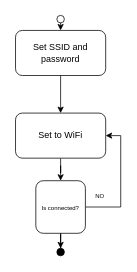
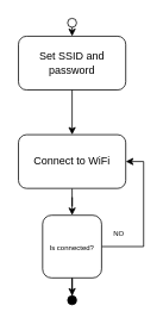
  <mxCell id="0" />
  <mxCell id="1" parent="0" />
  <mxCell id="2" value="Set SSID and password" style="rounded=1;whiteSpace=wrap;html=1;" vertex="1" parent="1"><mxGeometry x="20" y="40" width="120" height="60" as="geometry" /></mxCell>
  <mxCell id="3" value="" style="ellipse;whiteSpace=wrap;html=1;aspect=fixed;" vertex="1" parent="1"><mxGeometry x="75" y="20" width="10" height="10" as="geometry" /></mxCell>
  <mxCell id="4" value="" style="endArrow=classic;html=1;rounded=0;entryX=0.5;entryY=0;entryDx=0;entryDy=0;exitX=0.5;exitY=1;exitDx=0;exitDy=0;" edge="1" parent="1" source="3" target="2"><mxGeometry width="50" height="50" relative="1" as="geometry"><mxPoint x="-280" y="170" as="sourcePoint" /><mxPoint x="-230" y="120" as="targetPoint" /></mxGeometry></mxCell>
  <mxCell id="5" value="" style="endArrow=classic;html=1;rounded=0;exitX=0.5;exitY=1;exitDx=0;exitDy=0;entryX=0.5;entryY=0;entryDx=0;entryDy=0;" edge="1" parent="1" source="2"><mxGeometry width="50" height="50" relative="1" as="geometry"><mxPoint x="-40" y="200" as="sourcePoint" /><mxPoint x="80" y="150" as="targetPoint" /></mxGeometry></mxCell>
  <mxCell id="6" style="edgeStyle=orthogonalEdgeStyle;rounded=0;orthogonalLoop=1;jettySize=auto;html=1;entryX=0.5;entryY=0;entryDx=0;entryDy=0;" edge="1" parent="1" source="7" target="11"><mxGeometry relative="1" as="geometry" /></mxCell>
- <mxCell id="7" value="Set to WiFi" style="rounded=1;whiteSpace=wrap;html=1;" vertex="1" parent="1"><mxGeometry x="20" y="150" width="120" height="60" as="geometry" /></mxCell>
+ <mxCell id="7" value="Connect to WiFi" style="rounded=1;whiteSpace=wrap;html=1;" vertex="1" parent="1"><mxGeometry x="20" y="150" width="120" height="60" as="geometry" /></mxCell>
  <mxCell id="8" style="edgeStyle=orthogonalEdgeStyle;rounded=0;orthogonalLoop=1;jettySize=auto;html=1;entryX=1;entryY=0.5;entryDx=0;entryDy=0;fontSize=8;exitX=1;exitY=0.5;exitDx=0;exitDy=0;" edge="1" parent="1" source="11" target="7"><mxGeometry relative="1" as="geometry"><Array as="points"><mxPoint x="160" y="275" /><mxPoint x="160" y="180" /></Array></mxGeometry></mxCell>
  <mxCell id="9" value="&lt;div&gt;NO&lt;/div&gt;" style="edgeLabel;html=1;align=center;verticalAlign=middle;resizable=0;points=[];fontSize=8;" vertex="1" connectable="0" parent="8"><mxGeometry x="-0.497" y="1" relative="1" as="geometry"><mxPoint x="-23" y="-14" as="offset" /></mxGeometry></mxCell>
  <mxCell id="10" style="edgeStyle=orthogonalEdgeStyle;rounded=0;orthogonalLoop=1;jettySize=auto;html=1;entryX=0.5;entryY=0;entryDx=0;entryDy=0;fontSize=8;" edge="1" parent="1" source="11" target="12"><mxGeometry relative="1" as="geometry" /></mxCell>
  <mxCell id="11" value="&lt;font style=&quot;font-size: 8px;&quot;&gt;Is connected?&lt;/font&gt;" style="whiteSpace=wrap;html=1;rounded=1;" vertex="1" parent="1"><mxGeometry x="47" y="240" width="66" height="70" as="geometry" /></mxCell>
  <mxCell id="12" value="" style="ellipse;whiteSpace=wrap;html=1;aspect=fixed;fillColor=#000000;" vertex="1" parent="1"><mxGeometry x="75" y="330" width="10" height="10" as="geometry" /></mxCell>
